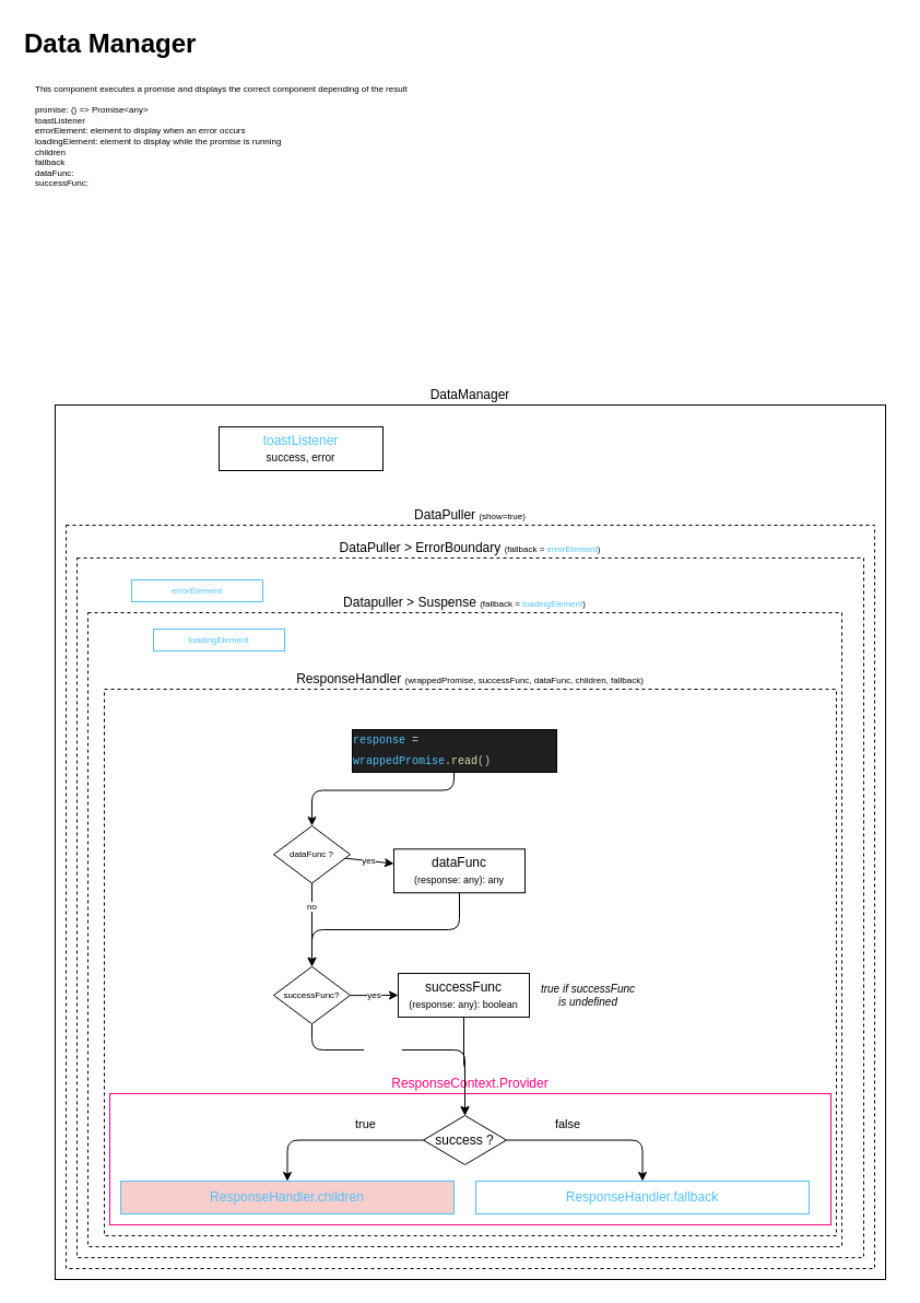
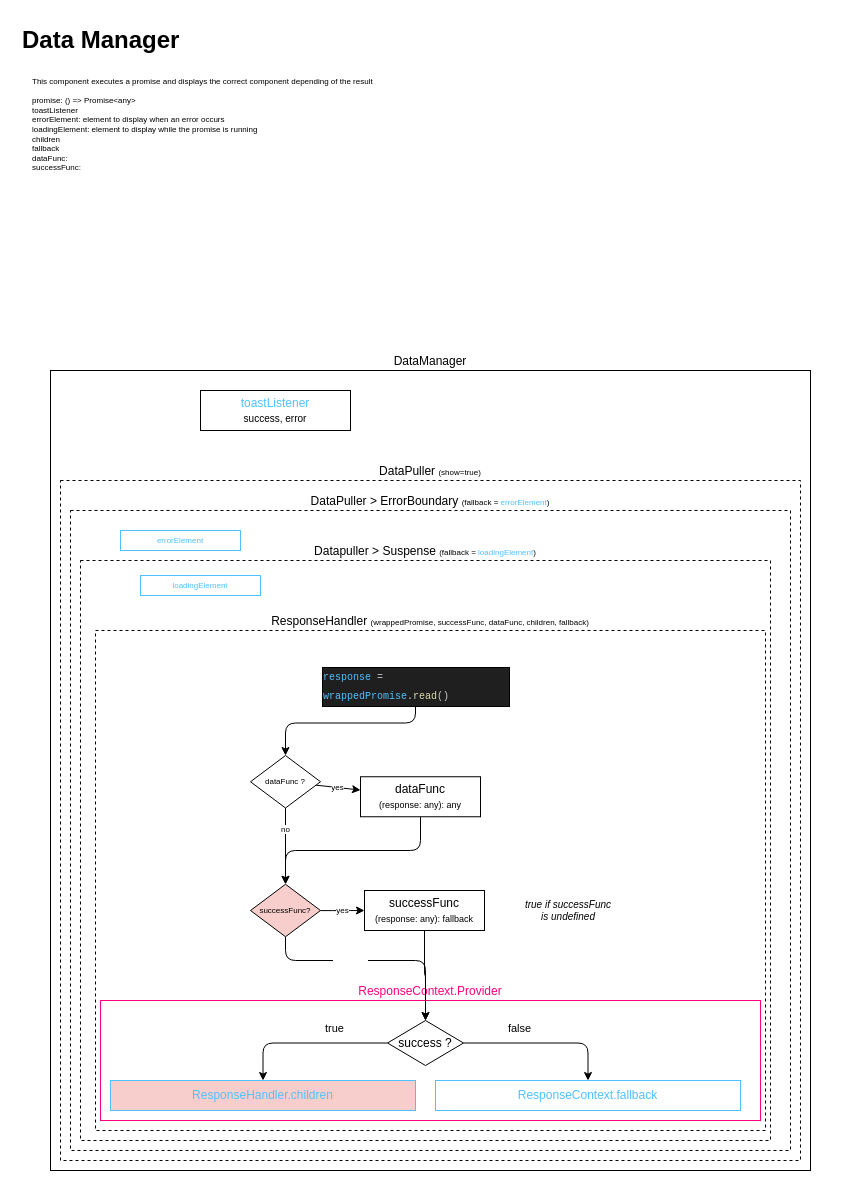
  <mxCell id="0" />
  <mxCell id="1" parent="0" />
  <mxCell id="2" value="DataManager" style="whiteSpace=wrap;html=1;align=center;labelPosition=center;verticalLabelPosition=top;verticalAlign=bottom;" parent="1" vertex="1"><mxGeometry x="50" y="370" width="760" height="800" as="geometry" /></mxCell>
  <mxCell id="3" value="DataPuller &lt;font style=&quot;font-size: 8px;&quot;&gt;(show=true)&lt;/font&gt;" style="whiteSpace=wrap;html=1;align=center;labelPosition=center;verticalLabelPosition=top;verticalAlign=bottom;dashed=1;" parent="1" vertex="1"><mxGeometry x="60" y="480" width="740" height="680" as="geometry" /></mxCell>
  <mxCell id="4" value="&lt;font color=&quot;#4fc1ff&quot;&gt;toastListener&lt;/font&gt;&lt;br&gt;&lt;font style=&quot;font-size: 10px;&quot;&gt;success, error&lt;/font&gt;" style="whiteSpace=wrap;html=1;" parent="1" vertex="1"><mxGeometry x="200" y="390" width="150" height="40" as="geometry" /></mxCell>
  <mxCell id="5" value="DataPuller &amp;gt; ErrorBoundary &lt;font style=&quot;font-size: 8px;&quot;&gt;(fallback = &lt;font style=&quot;font-size: 8px;&quot; color=&quot;#4fc1ff&quot;&gt;errorElement&lt;/font&gt;)&lt;/font&gt;" style="whiteSpace=wrap;html=1;align=center;labelPosition=center;verticalLabelPosition=top;verticalAlign=bottom;dashed=1;" parent="1" vertex="1"><mxGeometry x="70" y="510" width="720" height="640" as="geometry" /></mxCell>
  <mxCell id="6" value="Datapuller &amp;gt; Suspense &lt;font style=&quot;font-size: 8px;&quot;&gt;(fallback = &lt;font style=&quot;font-size: 8px;&quot; color=&quot;#4fc1ff&quot;&gt;loadingElement&lt;/font&gt;)&lt;/font&gt;" style="whiteSpace=wrap;html=1;align=center;labelPosition=center;verticalLabelPosition=top;verticalAlign=bottom;dashed=1;" parent="1" vertex="1"><mxGeometry x="80" y="560" width="690" height="580" as="geometry" /></mxCell>
  <mxCell id="7" value="ResponseHandler &lt;font style=&quot;font-size: 8px;&quot;&gt;(wrappedPromise, successFunc, dataFunc, children, fallback)&lt;/font&gt;" style="whiteSpace=wrap;html=1;align=center;labelPosition=center;verticalLabelPosition=top;verticalAlign=bottom;dashed=1;" parent="1" vertex="1"><mxGeometry x="95" y="630" width="670" height="500" as="geometry" /></mxCell>
  <mxCell id="8" value="&lt;font color=&quot;#ff0080&quot;&gt;ResponseContext.Provider&lt;/font&gt;" style="whiteSpace=wrap;html=1;align=center;labelPosition=center;verticalLabelPosition=top;verticalAlign=bottom;strokeColor=#FF0080;textDirection=ltr;" parent="1" vertex="1"><mxGeometry x="100" y="1000" width="660" height="120" as="geometry" /></mxCell>
  <mxCell id="9" value="&lt;font color=&quot;#4fc1ff&quot;&gt;ResponseHandler.children&lt;/font&gt;" style="whiteSpace=wrap;html=1;align=center;labelPosition=center;verticalLabelPosition=middle;verticalAlign=middle;strokeColor=#4FC1FF;fillColor=#f8cecc;" parent="1" vertex="1"><mxGeometry x="110" y="1080" width="305" height="30" as="geometry" /></mxCell>
- <mxCell id="10" value="&lt;font color=&quot;#4fc1ff&quot;&gt;ResponseHandler.fallback&lt;/font&gt;" style="whiteSpace=wrap;html=1;align=center;labelPosition=center;verticalLabelPosition=middle;verticalAlign=middle;strokeColor=#4FC1FF;" parent="1" vertex="1"><mxGeometry x="435" y="1080" width="305" height="30" as="geometry" /></mxCell>
+ <mxCell id="10" value="&lt;font color=&quot;#4fc1ff&quot;&gt;ResponseContext.fallback&lt;/font&gt;" style="whiteSpace=wrap;html=1;align=center;labelPosition=center;verticalLabelPosition=middle;verticalAlign=middle;strokeColor=#4FC1FF;" parent="1" vertex="1"><mxGeometry x="435" y="1080" width="305" height="30" as="geometry" /></mxCell>
  <mxCell id="11" value="false" style="edgeStyle=orthogonalEdgeStyle;html=1;entryX=0.5;entryY=0;entryDx=0;entryDy=0;exitX=1;exitY=0.5;exitDx=0;exitDy=0;" parent="1" edge="1" target="10" source="13"><mxGeometry x="-0.312" y="15" relative="1" as="geometry"><mxPoint x="440.432" y="997.271" as="sourcePoint" /><mxPoint x="472.25" y="1022" as="targetPoint" /><mxPoint as="offset" /></mxGeometry></mxCell>
  <mxCell id="12" value="true" style="edgeStyle=orthogonalEdgeStyle;html=1;entryX=0.5;entryY=0;entryDx=0;entryDy=0;exitX=0;exitY=0.5;exitDx=0;exitDy=0;" parent="1" source="13" target="9" edge="1"><mxGeometry x="-0.343" y="-15" relative="1" as="geometry"><mxPoint as="offset" /></mxGeometry></mxCell>
  <mxCell id="13" value="success ?" style="rhombus;whiteSpace=wrap;html=1;" parent="1" vertex="1"><mxGeometry x="387" y="1020" width="76" height="45" as="geometry" /></mxCell>
  <mxCell id="14" style="edgeStyle=orthogonalEdgeStyle;html=1;entryX=0.5;entryY=0;entryDx=0;entryDy=0;fontSize=8;" parent="1" source="15" target="26" edge="1"><mxGeometry relative="1" as="geometry"><Array as="points"><mxPoint x="420" y="850" /><mxPoint x="285" y="850" /></Array></mxGeometry></mxCell>
  <mxCell id="15" value="dataFunc &lt;br&gt;&lt;font style=&quot;font-size: 9px;&quot;&gt;(response: any): any&lt;/font&gt;&lt;span style=&quot;color: rgba(0, 0, 0, 0); font-family: monospace; font-size: 0px; text-align: start;&quot;&gt;%3CmxGraphModel%3E%3Croot%3E%3CmxCell%20id%3D%220%22%2F%3E%3CmxCell%20id%3D%221%22%20parent%3D%220%22%2F%3E%3CmxCell%20id%3D%222%22%20value%3D%22toastListener%26lt%3Bbr%26gt%3Bsuccess%2C%20error%22%20style%3D%22whiteSpace%3Dwrap%3Bhtml%3D1%3B%22%20vertex%3D%221%22%20parent%3D%221%22%3E%3CmxGeometry%20x%3D%2260%22%20y%3D%22380%22%20width%3D%22120%22%20height%3D%2240%22%20as%3D%22geometry%22%2F%3E%3C%2FmxCell%3E%3C%2Froot%3E%3C%2FmxGraphModel%3E&lt;/span&gt;" style="whiteSpace=wrap;html=1;" parent="1" vertex="1"><mxGeometry x="360" y="776.25" width="120" height="40" as="geometry" /></mxCell>
  <mxCell id="16" style="edgeStyle=orthogonalEdgeStyle;html=1;entryX=0.5;entryY=0;entryDx=0;entryDy=0;fontSize=8;" parent="1" source="17" target="13" edge="1"><mxGeometry relative="1" as="geometry" /></mxCell>
- <mxCell id="17" value="successFunc &lt;br&gt;&lt;font style=&quot;font-size: 9px;&quot;&gt;(response: any): boolean&lt;/font&gt;" style="whiteSpace=wrap;html=1;" parent="1" vertex="1"><mxGeometry x="364" y="890" width="120" height="40" as="geometry" /></mxCell>
- <mxCell id="18" value="&lt;font style=&quot;font-size: 10px;&quot;&gt;&lt;i style=&quot;font-size: 10px;&quot;&gt;true if successFunc is undefined&lt;/i&gt;&lt;/font&gt;" style="text;strokeColor=none;align=center;fillColor=none;html=1;verticalAlign=middle;whiteSpace=wrap;rounded=0;fontSize=10;" parent="1" vertex="1"><mxGeometry x="490" y="895" width="96" height="30" as="geometry" /></mxCell>
+ <mxCell id="17" value="successFunc &lt;br&gt;&lt;font style=&quot;font-size: 9px;&quot;&gt;(response: any): fallback&lt;/font&gt;" style="whiteSpace=wrap;html=1;" parent="1" vertex="1"><mxGeometry x="364" y="890" width="120" height="40" as="geometry" /></mxCell>
+ <mxCell id="18" value="&lt;font style=&quot;font-size: 10px;&quot;&gt;&lt;i style=&quot;font-size: 10px;&quot;&gt;true if successFunc is undefined&lt;/i&gt;&lt;/font&gt;" style="text;strokeColor=none;align=center;fillColor=none;html=1;verticalAlign=middle;whiteSpace=wrap;rounded=0;fontSize=10;" parent="1" vertex="1"><mxGeometry x="520" y="895" width="96" height="30" as="geometry" /></mxCell>
  <mxCell id="19" style="edgeStyle=orthogonalEdgeStyle;html=1;entryX=0.5;entryY=0;entryDx=0;entryDy=0;fontSize=8;" parent="1" source="20" target="23" edge="1"><mxGeometry relative="1" as="geometry" /></mxCell>
  <mxCell id="20" value="&lt;div style=&quot;color: rgb(204, 204, 204); background-color: rgb(31, 31, 31); font-family: Consolas, &amp;quot;Courier New&amp;quot;, monospace; font-weight: normal; line-height: 19px; font-size: 10px;&quot;&gt;&lt;div&gt;&lt;span style=&quot;color: #4fc1ff;&quot;&gt;response&lt;/span&gt;&lt;span style=&quot;color: #cccccc;&quot;&gt; &lt;/span&gt;&lt;span style=&quot;color: #d4d4d4;&quot;&gt;=&lt;/span&gt;&lt;span style=&quot;color: #cccccc;&quot;&gt; &lt;/span&gt;&lt;span style=&quot;color: #4fc1ff;&quot;&gt;wrappedPromise&lt;/span&gt;&lt;span style=&quot;color: #cccccc;&quot;&gt;.&lt;/span&gt;&lt;span style=&quot;color: #dcdcaa;&quot;&gt;read&lt;/span&gt;&lt;span style=&quot;color: #cccccc;&quot;&gt;()&lt;/span&gt;&lt;/div&gt;&lt;/div&gt;" style="text;whiteSpace=wrap;html=1;labelBorderColor=default;" parent="1" vertex="1"><mxGeometry x="320" y="660" width="190" height="30" as="geometry" /></mxCell>
  <mxCell id="21" value="no" style="edgeStyle=none;html=1;entryX=0.5;entryY=0;entryDx=0;entryDy=0;fontSize=8;" parent="1" source="23" target="26" edge="1"><mxGeometry x="-0.455" relative="1" as="geometry"><mxPoint as="offset" /></mxGeometry></mxCell>
  <mxCell id="22" value="yes" style="edgeStyle=none;html=1;fontSize=8;" parent="1" source="23" target="15" edge="1"><mxGeometry relative="1" as="geometry" /></mxCell>
  <mxCell id="23" value="dataFunc ?" style="rhombus;whiteSpace=wrap;html=1;labelBorderColor=none;fontSize=8;" parent="1" vertex="1"><mxGeometry x="250" y="755" width="70" height="52.5" as="geometry" /></mxCell>
  <mxCell id="24" value="yes" style="edgeStyle=orthogonalEdgeStyle;html=1;entryX=0;entryY=0.5;entryDx=0;entryDy=0;fontSize=8;" parent="1" source="26" target="17" edge="1"><mxGeometry relative="1" as="geometry" /></mxCell>
  <mxCell id="25" value="undefined" style="edgeStyle=orthogonalEdgeStyle;html=1;entryX=0.5;entryY=0;entryDx=0;entryDy=0;fontSize=8;fontColor=#FFFFFF;" edge="1" parent="1" source="26" target="13"><mxGeometry x="-0.207" relative="1" as="geometry"><Array as="points"><mxPoint x="285" y="960" /><mxPoint x="425" y="960" /></Array><mxPoint as="offset" /></mxGeometry></mxCell>
- <mxCell id="26" value="successFunc?" style="rhombus;whiteSpace=wrap;html=1;labelBorderColor=none;fontSize=8;" parent="1" vertex="1"><mxGeometry x="250" y="883.75" width="70" height="52.5" as="geometry" /></mxCell>
+ <mxCell id="26" value="successFunc?" style="rhombus;whiteSpace=wrap;html=1;labelBorderColor=none;fontSize=8;fillColor=#f8cecc;" parent="1" vertex="1"><mxGeometry x="250" y="883.75" width="70" height="52.5" as="geometry" /></mxCell>
  <mxCell id="27" value="loadingElement" style="whiteSpace=wrap;html=1;strokeColor=#4FC1FF;fontSize=8;fontColor=#4FC1FF;labelBackgroundColor=default;" vertex="1" parent="1"><mxGeometry x="140" y="575" width="120" height="20" as="geometry" /></mxCell>
  <mxCell id="28" value="errorElement" style="whiteSpace=wrap;html=1;strokeColor=#4FC1FF;fontSize=8;fontColor=#4FC1FF;labelBackgroundColor=default;" vertex="1" parent="1"><mxGeometry x="120" y="530" width="120" height="20" as="geometry" /></mxCell>
  <mxCell id="29" value="Data Manager" style="text;html=1;fontSize=24;fontStyle=1;verticalAlign=middle;align=left;labelBackgroundColor=default;" vertex="1" parent="1"><mxGeometry x="20" y="20" width="100" height="40" as="geometry" /></mxCell>
  <mxCell id="30" value="This component executes a promise and displays the correct component depending of the result&lt;br&gt;&lt;br&gt;promise: () =&amp;gt; Promise&amp;lt;any&amp;gt;&lt;br&gt;toastListener&lt;br&gt;errorElement: element to display when an error occurs&lt;br&gt;loadingElement: element to display while the promise is running&lt;br&gt;children&lt;br&gt;fallback&lt;br&gt;dataFunc:&lt;br&gt;successFunc:" style="text;html=1;align=left;verticalAlign=top;whiteSpace=wrap;rounded=0;labelBackgroundColor=default;fontSize=8;" vertex="1" parent="1"><mxGeometry x="30" y="70" width="790" height="160" as="geometry" /></mxCell>
